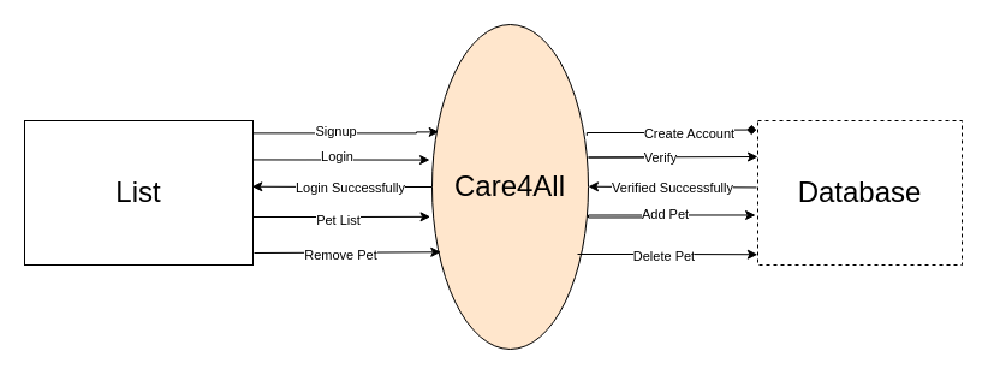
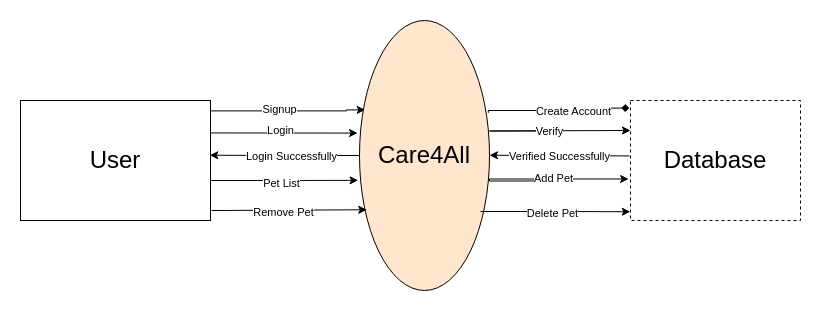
  <mxCell id="0" />
  <mxCell id="1" parent="0" />
  <mxCell id="2" value="" style="edgeStyle=orthogonalEdgeStyle;rounded=0;orthogonalLoop=1;jettySize=auto;html=1;entryX=0.044;entryY=0.331;entryDx=0;entryDy=0;entryPerimeter=0;" edge="1" parent="1" target="8"><mxGeometry relative="1" as="geometry"><mxPoint x="210" y="110.38" as="sourcePoint" /><mxPoint x="335.06" y="110.03" as="targetPoint" /><Array as="points"><mxPoint x="346" y="110" /></Array></mxGeometry></mxCell>
  <mxCell id="3" value="Signup" style="edgeLabel;html=1;align=center;verticalAlign=middle;resizable=0;points=[];" vertex="1" connectable="0" parent="2"><mxGeometry x="-0.126" y="2" relative="1" as="geometry"><mxPoint as="offset" /></mxGeometry></mxCell>
- <mxCell id="4" value="&lt;font style=&quot;font-size: 24px;&quot;&gt;List&lt;/font&gt;" style="whiteSpace=wrap;html=1;" vertex="1" parent="1"><mxGeometry x="20" y="100" width="190" height="120" as="geometry" /></mxCell>
+ <mxCell id="4" value="&lt;font style=&quot;font-size: 24px;&quot;&gt;User&lt;/font&gt;" style="whiteSpace=wrap;html=1;" vertex="1" parent="1"><mxGeometry x="20" y="100" width="190" height="120" as="geometry" /></mxCell>
  <mxCell id="5" value="" style="edgeStyle=orthogonalEdgeStyle;rounded=0;orthogonalLoop=1;jettySize=auto;html=1;entryX=-0.006;entryY=0.063;entryDx=0;entryDy=0;entryPerimeter=0;exitX=0.991;exitY=0.342;exitDx=0;exitDy=0;exitPerimeter=0;endArrow=diamond;" edge="1" parent="1" source="8" target="7"><mxGeometry relative="1" as="geometry"><mxPoint x="530" y="110" as="sourcePoint" /><mxPoint x="610" y="110" as="targetPoint" /><Array as="points"><mxPoint x="488" y="110" /><mxPoint x="610" y="110" /><mxPoint x="610" y="108" /></Array></mxGeometry></mxCell>
  <mxCell id="6" value="Create Account" style="edgeLabel;html=1;align=center;verticalAlign=middle;resizable=0;points=[];" vertex="1" connectable="0" parent="5"><mxGeometry x="0.192" relative="1" as="geometry"><mxPoint as="offset" /></mxGeometry></mxCell>
  <mxCell id="7" value="&lt;font style=&quot;font-size: 24px;&quot;&gt;Database&lt;/font&gt;" style="whiteSpace=wrap;html=1;dashed=1;" vertex="1" parent="1"><mxGeometry x="630" y="100" width="170" height="120" as="geometry" /></mxCell>
  <mxCell id="8" value="&lt;font style=&quot;font-size: 24px;&quot;&gt;Care4All&lt;/font&gt;" style="ellipse;whiteSpace=wrap;html=1;fillColor=#ffe6cc;" vertex="1" parent="1"><mxGeometry x="359" y="20" width="130" height="270" as="geometry" /></mxCell>
  <mxCell id="9" value="" style="edgeStyle=none;orthogonalLoop=1;jettySize=auto;html=1;rounded=0;entryX=-0.015;entryY=0.417;entryDx=0;entryDy=0;entryPerimeter=0;" edge="1" parent="1" target="8"><mxGeometry width="100" relative="1" as="geometry"><mxPoint x="210" y="132.44" as="sourcePoint" /><mxPoint x="340" y="132.82" as="targetPoint" /><Array as="points" /></mxGeometry></mxCell>
  <mxCell id="10" value="Login" style="edgeLabel;html=1;align=center;verticalAlign=middle;resizable=0;points=[];" vertex="1" connectable="0" parent="9"><mxGeometry x="0.05" relative="1" as="geometry"><mxPoint x="-7" y="-3" as="offset" /></mxGeometry></mxCell>
  <mxCell id="11" value="" style="edgeStyle=none;orthogonalLoop=1;jettySize=auto;html=1;rounded=0;entryX=-0.011;entryY=0.592;entryDx=0;entryDy=0;entryPerimeter=0;" edge="1" parent="1" target="8"><mxGeometry width="100" relative="1" as="geometry"><mxPoint x="210" y="180" as="sourcePoint" /><mxPoint x="345" y="180.38" as="targetPoint" /><Array as="points"><mxPoint x="285" y="180" /></Array></mxGeometry></mxCell>
  <mxCell id="12" value="Pet List" style="edgeLabel;html=1;align=center;verticalAlign=middle;resizable=0;points=[];" vertex="1" connectable="0" parent="11"><mxGeometry x="0.181" y="-3" relative="1" as="geometry"><mxPoint x="-17" as="offset" /></mxGeometry></mxCell>
  <mxCell id="13" value="" style="edgeStyle=orthogonalEdgeStyle;rounded=0;orthogonalLoop=1;jettySize=auto;html=1;entryX=0;entryY=0.25;entryDx=0;entryDy=0;" edge="1" parent="1" target="7"><mxGeometry relative="1" as="geometry"><mxPoint x="549.97" y="130.46" as="sourcePoint" /><mxPoint x="610" y="130" as="targetPoint" /><Array as="points"><mxPoint x="489" y="131" /></Array></mxGeometry></mxCell>
  <mxCell id="14" value="Verify" style="edgeLabel;html=1;align=center;verticalAlign=middle;resizable=0;points=[];" vertex="1" connectable="0" parent="13"><mxGeometry x="0.185" relative="1" as="geometry"><mxPoint as="offset" /></mxGeometry></mxCell>
  <mxCell id="15" value="" style="edgeStyle=none;orthogonalLoop=1;jettySize=auto;html=1;rounded=0;entryX=0.991;entryY=0.427;entryDx=0;entryDy=0;entryPerimeter=0;exitX=0;exitY=0.5;exitDx=0;exitDy=0;" edge="1" parent="1" source="8"><mxGeometry width="100" relative="1" as="geometry"><mxPoint x="340.72" y="154.91" as="sourcePoint" /><mxPoint x="209.28" y="154.73" as="targetPoint" /><Array as="points"><mxPoint x="270.72" y="154.95" /></Array></mxGeometry></mxCell>
  <mxCell id="16" value="Login Successfully" style="edgeLabel;html=1;align=center;verticalAlign=middle;resizable=0;points=[];" vertex="1" connectable="0" parent="15"><mxGeometry x="-0.089" y="1" relative="1" as="geometry"><mxPoint as="offset" /></mxGeometry></mxCell>
  <mxCell id="17" value="" style="edgeStyle=orthogonalEdgeStyle;rounded=0;orthogonalLoop=1;jettySize=auto;html=1;entryX=-0.011;entryY=0.654;entryDx=0;entryDy=0;entryPerimeter=0;" edge="1" parent="1" target="7"><mxGeometry relative="1" as="geometry"><mxPoint x="549.97" y="180.46" as="sourcePoint" /><mxPoint x="610" y="180" as="targetPoint" /><Array as="points"><mxPoint x="489" y="181" /><mxPoint x="489" y="179" /></Array></mxGeometry></mxCell>
  <mxCell id="18" value="Add Pet" style="edgeLabel;html=1;align=center;verticalAlign=middle;resizable=0;points=[];" vertex="1" connectable="0" parent="17"><mxGeometry x="0.249" y="1" relative="1" as="geometry"><mxPoint as="offset" /></mxGeometry></mxCell>
  <mxCell id="19" value="" style="edgeStyle=none;orthogonalLoop=1;jettySize=auto;html=1;rounded=0;entryX=0.991;entryY=0.427;entryDx=0;entryDy=0;entryPerimeter=0;exitX=-0.006;exitY=0.462;exitDx=0;exitDy=0;exitPerimeter=0;" edge="1" parent="1" source="7"><mxGeometry width="100" relative="1" as="geometry"><mxPoint x="638.72" y="155" as="sourcePoint" /><mxPoint x="489" y="154.73" as="targetPoint" /><Array as="points" /></mxGeometry></mxCell>
  <mxCell id="20" value="Verified Successfully" style="edgeLabel;html=1;align=center;verticalAlign=middle;resizable=0;points=[];" vertex="1" connectable="0" parent="19"><mxGeometry x="0.074" relative="1" as="geometry"><mxPoint x="5" as="offset" /></mxGeometry></mxCell>
  <mxCell id="21" value="" style="edgeStyle=none;orthogonalLoop=1;jettySize=auto;html=1;rounded=0;entryX=0.056;entryY=0.701;entryDx=0;entryDy=0;entryPerimeter=0;" edge="1" parent="1" target="8"><mxGeometry width="100" relative="1" as="geometry"><mxPoint x="211" y="210" as="sourcePoint" /><mxPoint x="359" y="210" as="targetPoint" /><Array as="points" /></mxGeometry></mxCell>
  <mxCell id="22" value="Remove Pet" style="edgeLabel;html=1;align=center;verticalAlign=middle;resizable=0;points=[];" vertex="1" connectable="0" parent="21"><mxGeometry x="-0.089" y="-2" relative="1" as="geometry"><mxPoint as="offset" /></mxGeometry></mxCell>
  <mxCell id="23" value="" style="edgeStyle=none;orthogonalLoop=1;jettySize=auto;html=1;rounded=0;entryX=-0.001;entryY=0.927;entryDx=0;entryDy=0;entryPerimeter=0;" edge="1" parent="1" target="7"><mxGeometry width="100" relative="1" as="geometry"><mxPoint x="480" y="211" as="sourcePoint" /><mxPoint x="600" y="210" as="targetPoint" /><Array as="points"><mxPoint x="555" y="211" /></Array></mxGeometry></mxCell>
  <mxCell id="24" value="Delete Pet" style="edgeLabel;html=1;align=center;verticalAlign=middle;resizable=0;points=[];" vertex="1" connectable="0" parent="23"><mxGeometry x="-0.057" y="-1" relative="1" as="geometry"><mxPoint as="offset" /></mxGeometry></mxCell>
